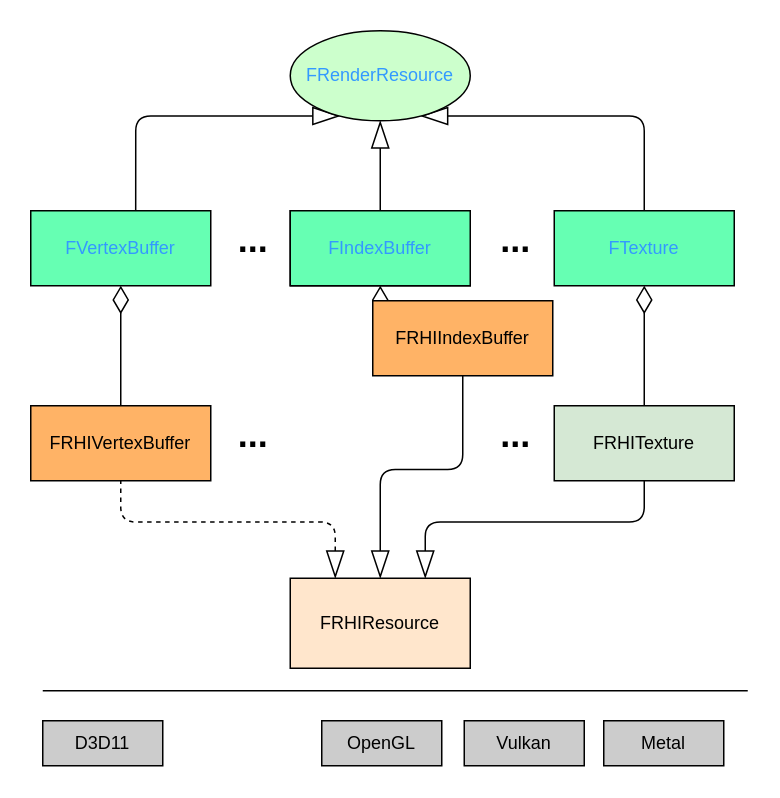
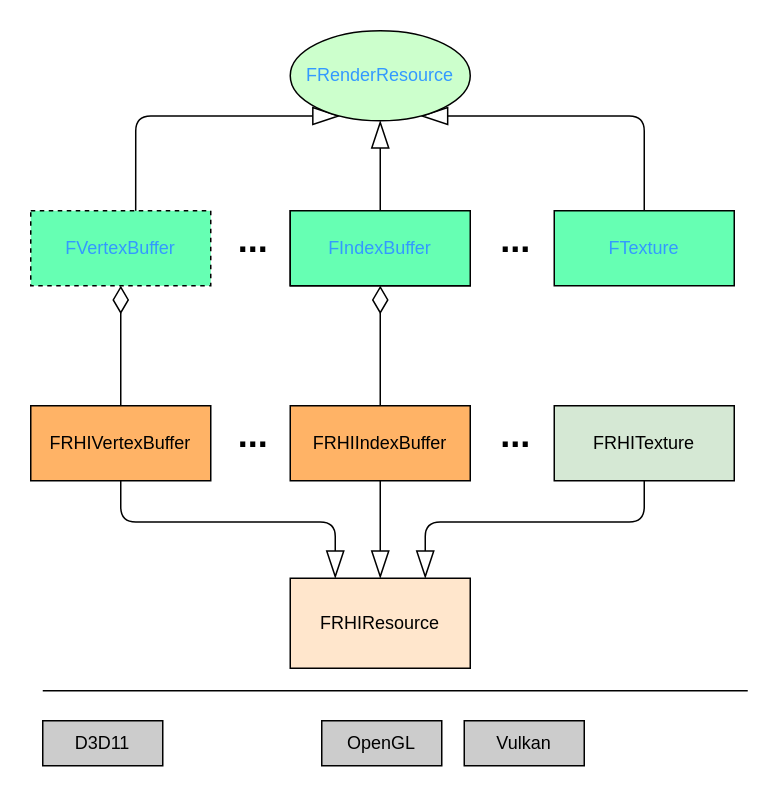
  <mxCell id="0" />
  <mxCell id="1" parent="0" />
  <mxCell id="2" value="" style="edgeStyle=orthogonalEdgeStyle;curved=0;sketch=0;orthogonalLoop=1;jettySize=auto;html=1;startArrow=blockThin;startFill=0;endArrow=none;endFill=0;startSize=16;endSize=6;targetPerimeterSpacing=0;" edge="1" parent="1" source="5" target="11"><mxGeometry relative="1" as="geometry" /></mxCell>
  <mxCell id="3" style="edgeStyle=orthogonalEdgeStyle;curved=0;sketch=0;orthogonalLoop=1;jettySize=auto;html=1;exitX=0.25;exitY=1;exitDx=0;exitDy=0;entryX=0.583;entryY=0.02;entryDx=0;entryDy=0;entryPerimeter=0;startArrow=blockThin;startFill=0;endArrow=none;endFill=0;startSize=16;endSize=6;targetPerimeterSpacing=0;" edge="1" parent="1" source="5" target="13"><mxGeometry relative="1" as="geometry" /></mxCell>
  <mxCell id="4" style="edgeStyle=orthogonalEdgeStyle;curved=0;sketch=0;orthogonalLoop=1;jettySize=auto;html=1;exitX=0.75;exitY=1;exitDx=0;exitDy=0;startArrow=blockThin;startFill=0;endArrow=none;endFill=0;startSize=16;endSize=6;targetPerimeterSpacing=0;" edge="1" parent="1" source="5" target="15"><mxGeometry relative="1" as="geometry" /></mxCell>
  <mxCell id="5" value="&lt;font color=&quot;#3399ff&quot;&gt;FRenderResource&lt;/font&gt;" style="ellipse;whiteSpace=wrap;html=1;fillColor=#CCFFCC;" vertex="1" parent="1"><mxGeometry x="193" y="20" width="120" height="60" as="geometry" /></mxCell>
  <mxCell id="6" value="" style="edgeStyle=orthogonalEdgeStyle;curved=0;sketch=0;orthogonalLoop=1;jettySize=auto;html=1;startArrow=blockThin;startFill=0;endArrow=none;endFill=0;startSize=16;endSize=6;targetPerimeterSpacing=0;" edge="1" parent="1" source="9" target="16"><mxGeometry relative="1" as="geometry" /></mxCell>
- <mxCell id="7" style="edgeStyle=orthogonalEdgeStyle;curved=0;sketch=0;orthogonalLoop=1;jettySize=auto;html=1;exitX=0.25;exitY=0;exitDx=0;exitDy=0;entryX=0.5;entryY=1;entryDx=0;entryDy=0;startArrow=blockThin;startFill=0;endArrow=none;endFill=0;startSize=16;endSize=6;targetPerimeterSpacing=0;dashed=1;" edge="1" parent="1" source="9" target="17"><mxGeometry relative="1" as="geometry" /></mxCell>
+ <mxCell id="7" style="edgeStyle=orthogonalEdgeStyle;curved=0;sketch=0;orthogonalLoop=1;jettySize=auto;html=1;exitX=0.25;exitY=0;exitDx=0;exitDy=0;entryX=0.5;entryY=1;entryDx=0;entryDy=0;startArrow=blockThin;startFill=0;endArrow=none;endFill=0;startSize=16;endSize=6;targetPerimeterSpacing=0;" edge="1" parent="1" source="9" target="17"><mxGeometry relative="1" as="geometry" /></mxCell>
  <mxCell id="8" style="edgeStyle=orthogonalEdgeStyle;curved=0;sketch=0;orthogonalLoop=1;jettySize=auto;html=1;exitX=0.75;exitY=0;exitDx=0;exitDy=0;entryX=0.5;entryY=1;entryDx=0;entryDy=0;startArrow=blockThin;startFill=0;endArrow=none;endFill=0;startSize=16;endSize=6;targetPerimeterSpacing=0;" edge="1" parent="1" source="9" target="18"><mxGeometry relative="1" as="geometry" /></mxCell>
  <mxCell id="9" value="FRHIResource" style="whiteSpace=wrap;html=1;fillColor=#FFE6CC;" vertex="1" parent="1"><mxGeometry x="193" y="385" width="120" height="60" as="geometry" /></mxCell>
  <mxCell id="10" value="" style="edgeStyle=orthogonalEdgeStyle;curved=0;sketch=0;orthogonalLoop=1;jettySize=auto;html=1;startArrow=diamondThin;startFill=0;endArrow=none;endFill=0;startSize=16;endSize=6;targetPerimeterSpacing=0;" edge="1" parent="1" source="11" target="16"><mxGeometry relative="1" as="geometry" /></mxCell>
  <mxCell id="11" value="&lt;font color=&quot;#3399ff&quot;&gt;FIndexBuffer&lt;/font&gt;" style="whiteSpace=wrap;html=1;" vertex="1" parent="1"><mxGeometry x="193" y="140" width="120" height="50" as="geometry" /></mxCell>
  <mxCell id="12" value="" style="edgeStyle=orthogonalEdgeStyle;curved=0;sketch=0;orthogonalLoop=1;jettySize=auto;html=1;startArrow=diamondThin;startFill=0;endArrow=none;endFill=0;startSize=16;endSize=6;targetPerimeterSpacing=0;" edge="1" parent="1" source="13" target="17"><mxGeometry relative="1" as="geometry" /></mxCell>
- <mxCell id="13" value="&lt;font color=&quot;#3399ff&quot;&gt;FVertexBuffer&lt;/font&gt;" style="whiteSpace=wrap;html=1;fillColor=#66FFB3;" vertex="1" parent="1"><mxGeometry x="20" y="140" width="120" height="50" as="geometry" /></mxCell>
- <mxCell id="14" value="" style="edgeStyle=orthogonalEdgeStyle;curved=0;sketch=0;orthogonalLoop=1;jettySize=auto;html=1;startArrow=diamondThin;startFill=0;endArrow=none;endFill=0;startSize=16;endSize=6;targetPerimeterSpacing=0;" edge="1" parent="1" source="15" target="18"><mxGeometry relative="1" as="geometry" /></mxCell>
+ <mxCell id="13" value="&lt;font color=&quot;#3399ff&quot;&gt;FVertexBuffer&lt;/font&gt;" style="whiteSpace=wrap;html=1;fillColor=#66FFB3;dashed=1;" vertex="1" parent="1"><mxGeometry x="20" y="140" width="120" height="50" as="geometry" /></mxCell>
  <mxCell id="15" value="&lt;font color=&quot;#3399ff&quot;&gt;FTexture&lt;/font&gt;" style="whiteSpace=wrap;html=1;fillColor=#66FFB3;" vertex="1" parent="1"><mxGeometry x="369" y="140" width="120" height="50" as="geometry" /></mxCell>
- <mxCell id="16" value="FRHIIndexBuffer" style="whiteSpace=wrap;html=1;fillColor=#FFB366;" vertex="1" parent="1"><mxGeometry x="248" y="200" width="120" height="50" as="geometry" /></mxCell>
+ <mxCell id="16" value="FRHIIndexBuffer" style="whiteSpace=wrap;html=1;fillColor=#FFB366;" vertex="1" parent="1"><mxGeometry x="193" y="270" width="120" height="50" as="geometry" /></mxCell>
  <mxCell id="17" value="FRHIVertexBuffer" style="whiteSpace=wrap;html=1;fillColor=#FFB366;" vertex="1" parent="1"><mxGeometry x="20" y="270" width="120" height="50" as="geometry" /></mxCell>
  <mxCell id="18" value="FRHITexture" style="whiteSpace=wrap;html=1;fillColor=#d5e8d4;" vertex="1" parent="1"><mxGeometry x="369" y="270" width="120" height="50" as="geometry" /></mxCell>
  <mxCell id="19" value="&lt;font color=&quot;#3399ff&quot;&gt;FIndexBuffer&lt;/font&gt;" style="whiteSpace=wrap;html=1;fillColor=#66FFB3;" vertex="1" parent="1"><mxGeometry x="193" y="140" width="120" height="50" as="geometry" /></mxCell>
  <mxCell id="20" value="" style="endArrow=none;html=1;sketch=0;startSize=16;endSize=6;targetPerimeterSpacing=0;curved=0;" edge="1" parent="1"><mxGeometry width="50" height="50" relative="1" as="geometry"><mxPoint x="28" y="460" as="sourcePoint" /><mxPoint x="498" y="460" as="targetPoint" /></mxGeometry></mxCell>
  <mxCell id="21" value="D3D11" style="whiteSpace=wrap;html=1;fillColor=#CCCCCC;" vertex="1" parent="1"><mxGeometry x="28" y="480" width="80" height="30" as="geometry" /></mxCell>
  <mxCell id="22" value="OpenGL" style="whiteSpace=wrap;html=1;fillColor=#CCCCCC;" vertex="1" parent="1"><mxGeometry x="214" y="480" width="80" height="30" as="geometry" /></mxCell>
  <mxCell id="23" value="Vulkan" style="whiteSpace=wrap;html=1;fillColor=#CCCCCC;" vertex="1" parent="1"><mxGeometry x="309" y="480" width="80" height="30" as="geometry" /></mxCell>
- <mxCell id="24" value="Metal" style="whiteSpace=wrap;html=1;fillColor=#CCCCCC;" vertex="1" parent="1"><mxGeometry x="402" y="480" width="80" height="30" as="geometry" /></mxCell>
  <mxCell id="25" value="&lt;font style=&quot;font-size: 24px&quot; color=&quot;#000000&quot;&gt;&lt;b&gt;...&lt;/b&gt;&lt;/font&gt;" style="text;html=1;align=center;verticalAlign=middle;resizable=0;points=[];autosize=1;strokeColor=none;fillColor=none;fontColor=#3399FF;" vertex="1" parent="1"><mxGeometry x="148" y="150" width="40" height="20" as="geometry" /></mxCell>
  <mxCell id="26" value="&lt;font style=&quot;font-size: 24px&quot; color=&quot;#000000&quot;&gt;&lt;b&gt;...&lt;/b&gt;&lt;/font&gt;" style="text;html=1;align=center;verticalAlign=middle;resizable=0;points=[];autosize=1;strokeColor=none;fillColor=none;fontColor=#3399FF;" vertex="1" parent="1"><mxGeometry x="323" y="280" width="40" height="20" as="geometry" /></mxCell>
  <mxCell id="27" value="&lt;font style=&quot;font-size: 24px&quot; color=&quot;#000000&quot;&gt;&lt;b&gt;...&lt;/b&gt;&lt;/font&gt;" style="text;html=1;align=center;verticalAlign=middle;resizable=0;points=[];autosize=1;strokeColor=none;fillColor=none;fontColor=#3399FF;" vertex="1" parent="1"><mxGeometry x="148" y="280" width="40" height="20" as="geometry" /></mxCell>
  <mxCell id="28" value="&lt;font style=&quot;font-size: 24px&quot; color=&quot;#000000&quot;&gt;&lt;b&gt;...&lt;/b&gt;&lt;/font&gt;" style="text;html=1;align=center;verticalAlign=middle;resizable=0;points=[];autosize=1;strokeColor=none;fillColor=none;fontColor=#3399FF;" vertex="1" parent="1"><mxGeometry x="323" y="150" width="40" height="20" as="geometry" /></mxCell>
